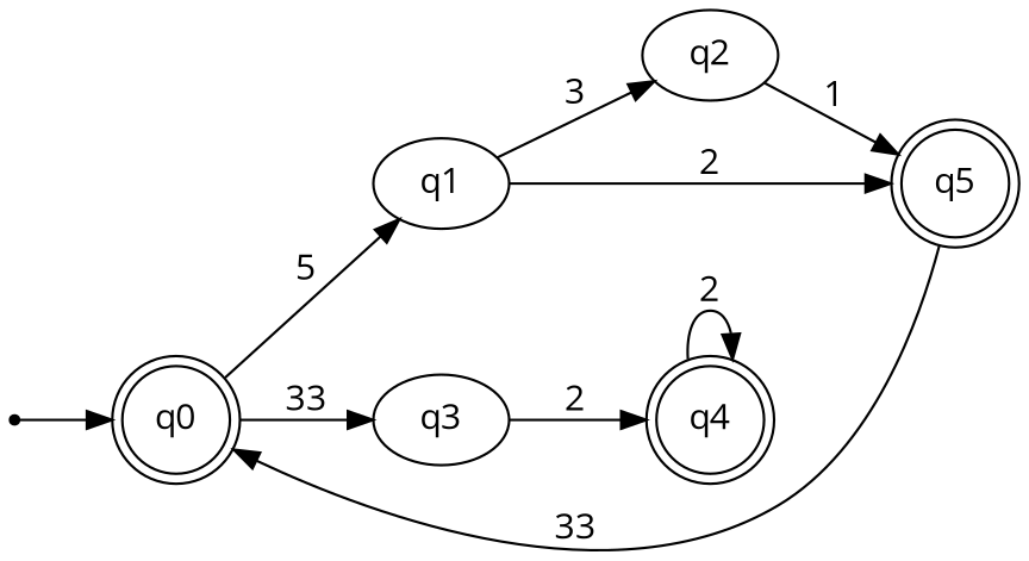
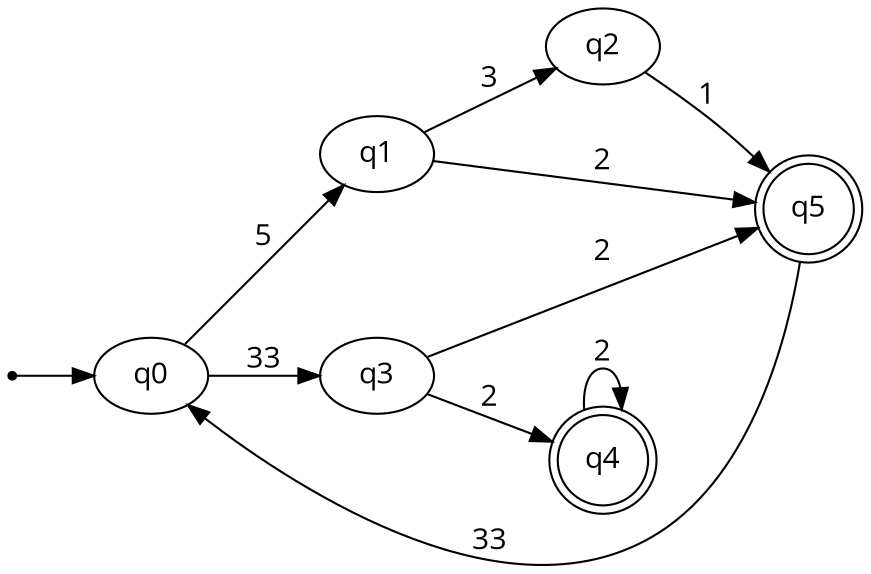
  digraph {
    fontname="Open Sans"
    rankdir=LR
    node [fontname="Open Sans"]
    edge [fontname="Open Sans"]
    inic [shape=point]
-   q0 [shape=doublecircle]
+   q0
    q1
    q3
    q2
    q5 [shape=doublecircle]
    q4 [shape=doublecircle]
    inic -> q0
    q0 -> q1 [label=5]
    q0 -> q3 [label=33]
    q1 -> q2 [label=3]
    q1 -> q5 [label=2]
+   q3 -> q5 [label=2]
    q3 -> q4 [label=2]
    q2 -> q5 [label=1]
    q5 -> q0 [label=33]
    q4 -> q4 [label=2]
  }
